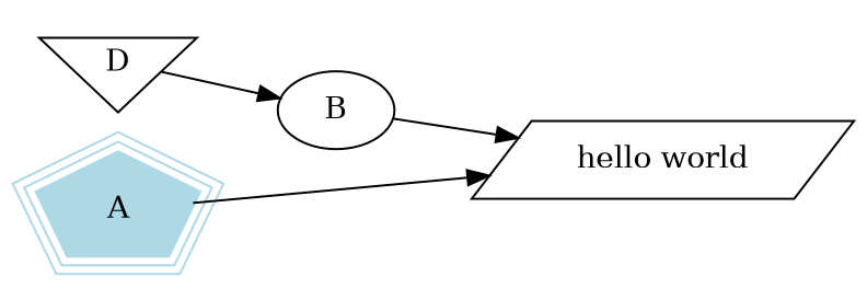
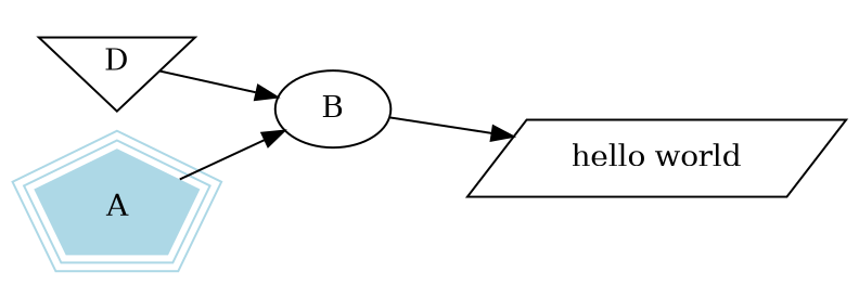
  digraph {
    rankdir=LR
    node [shape=polygon]
    A [color=lightblue peripheries=3 sides=5 style=filled]
    B [shape=""]
    n3 [label="hello world" sides=4 skew=.4]
    D [shape=invtriangle]
-   A -> n3
+   A -> B
    B -> n3
    D -> B
  }
